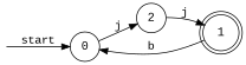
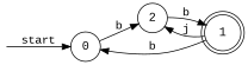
  digraph {
    fontname="Liberation Mono"
    rankdir=LR
    node [fontname="Liberation Mono" shape=circle]
    edge [fontname="Liberation Mono"]
    __start [shape=point style=invis]
    0
    2
    1 [shape=doublecircle]
    __start -> 0 [label=start]
-   0 -> 2 [label=j]
-   2 -> 1 [label=j]
+   0 -> 2 [label=b]
+   2 -> 1 [label=b]
    1 -> 0 [label=b]
+   1 -> 2 [label=j]
  }
